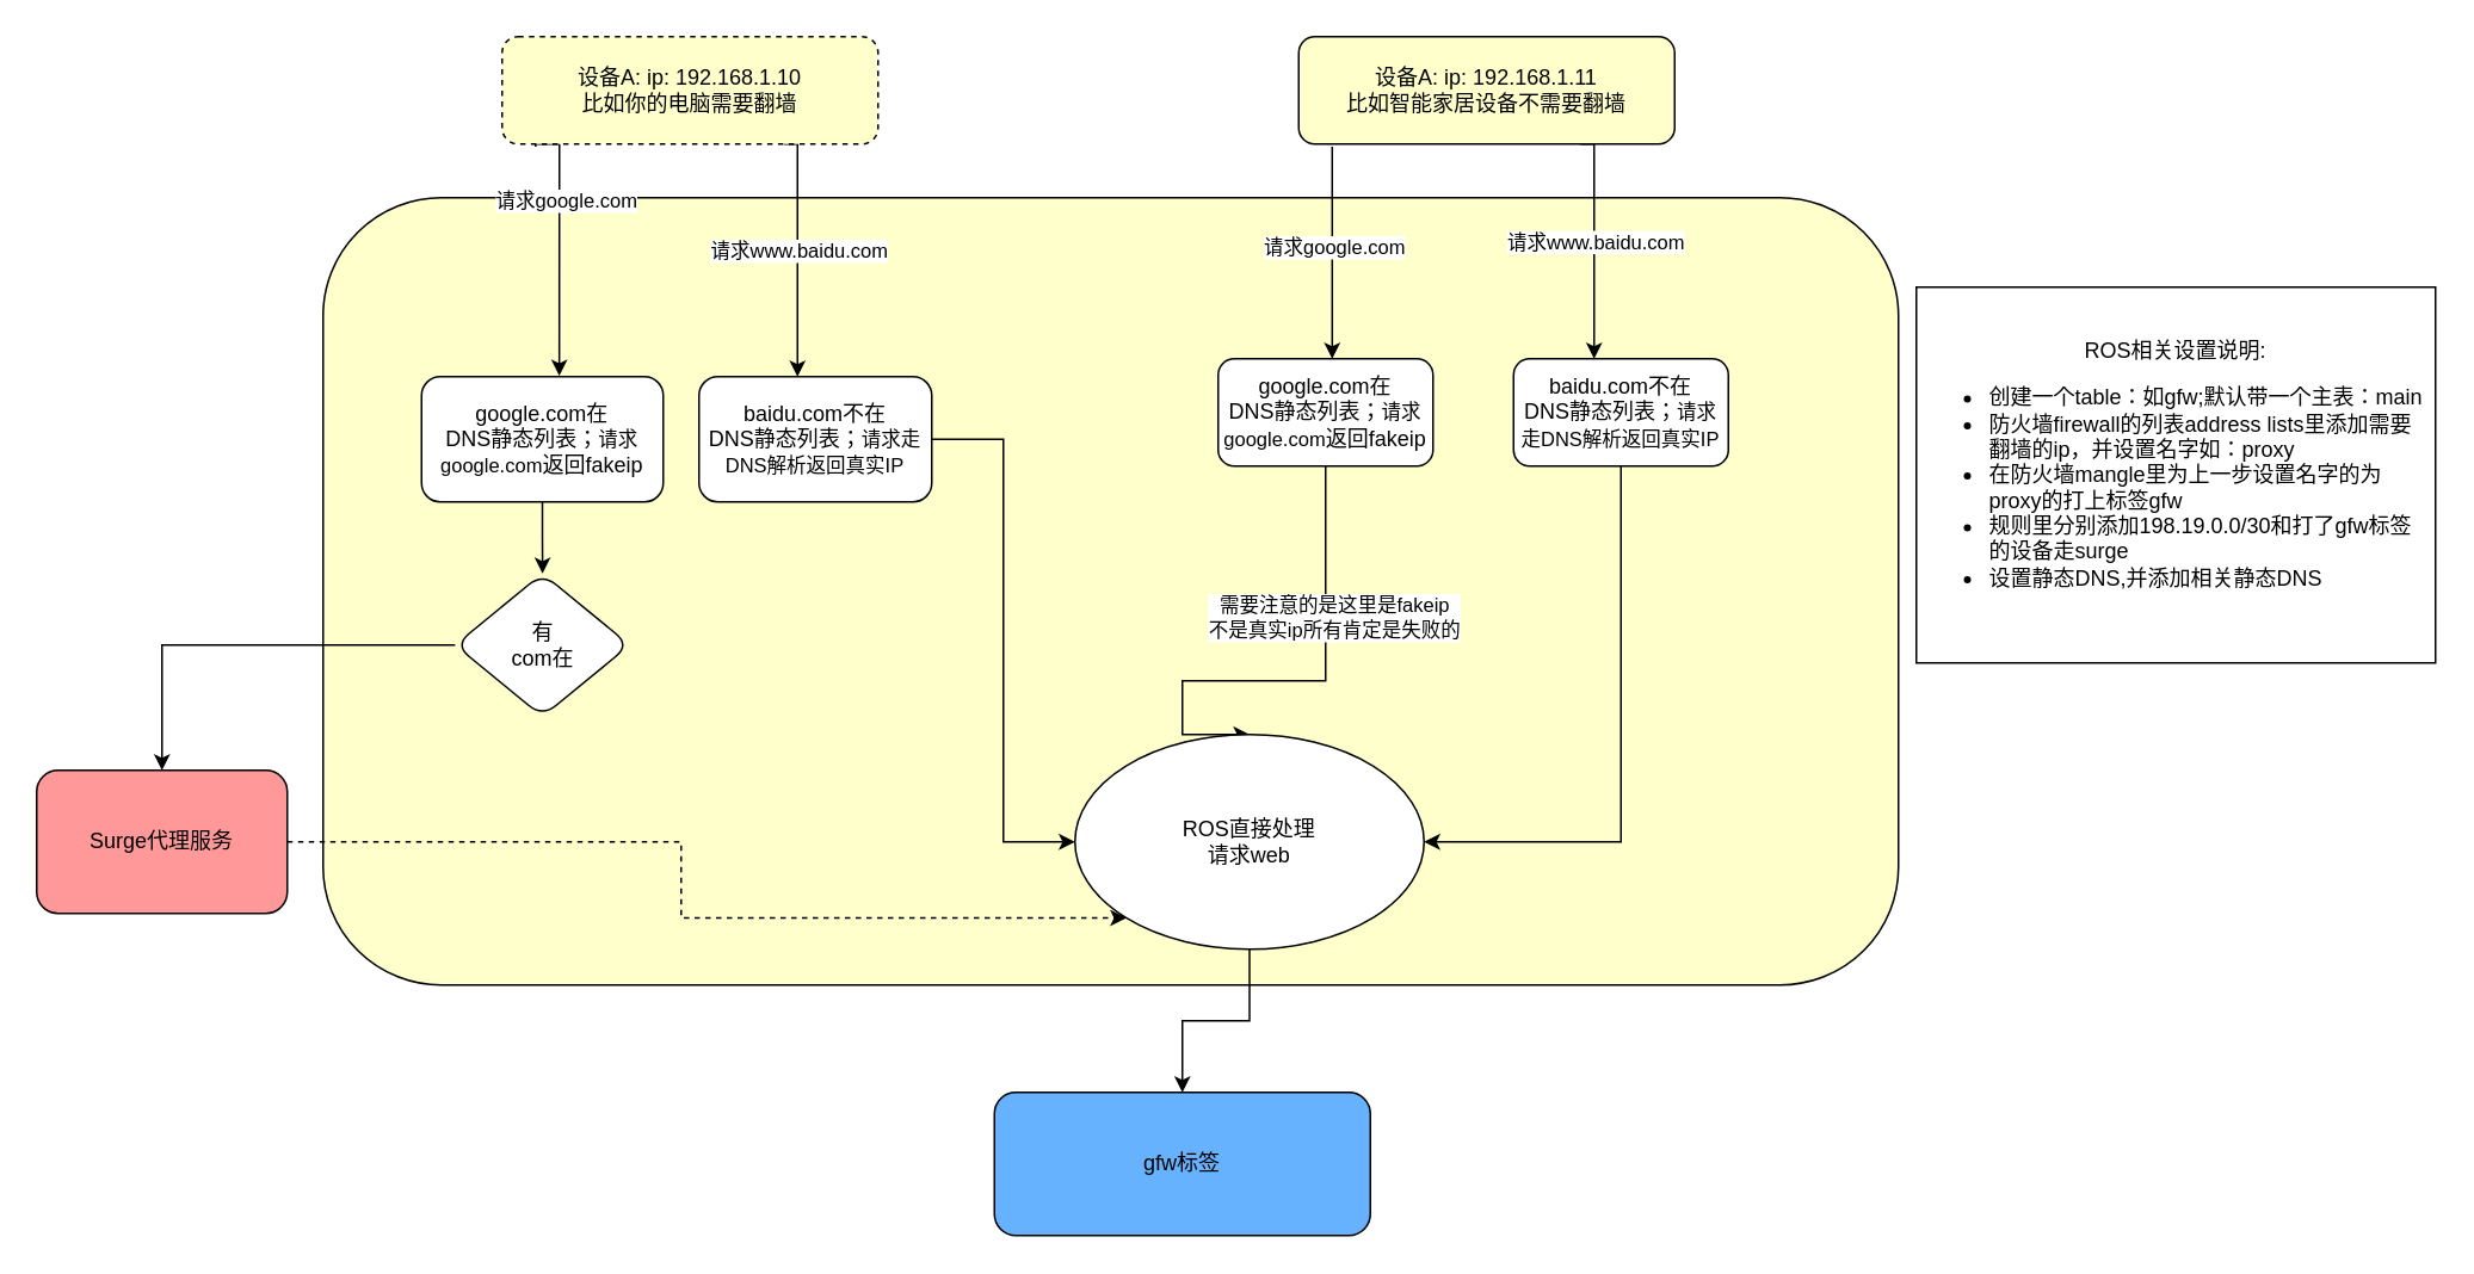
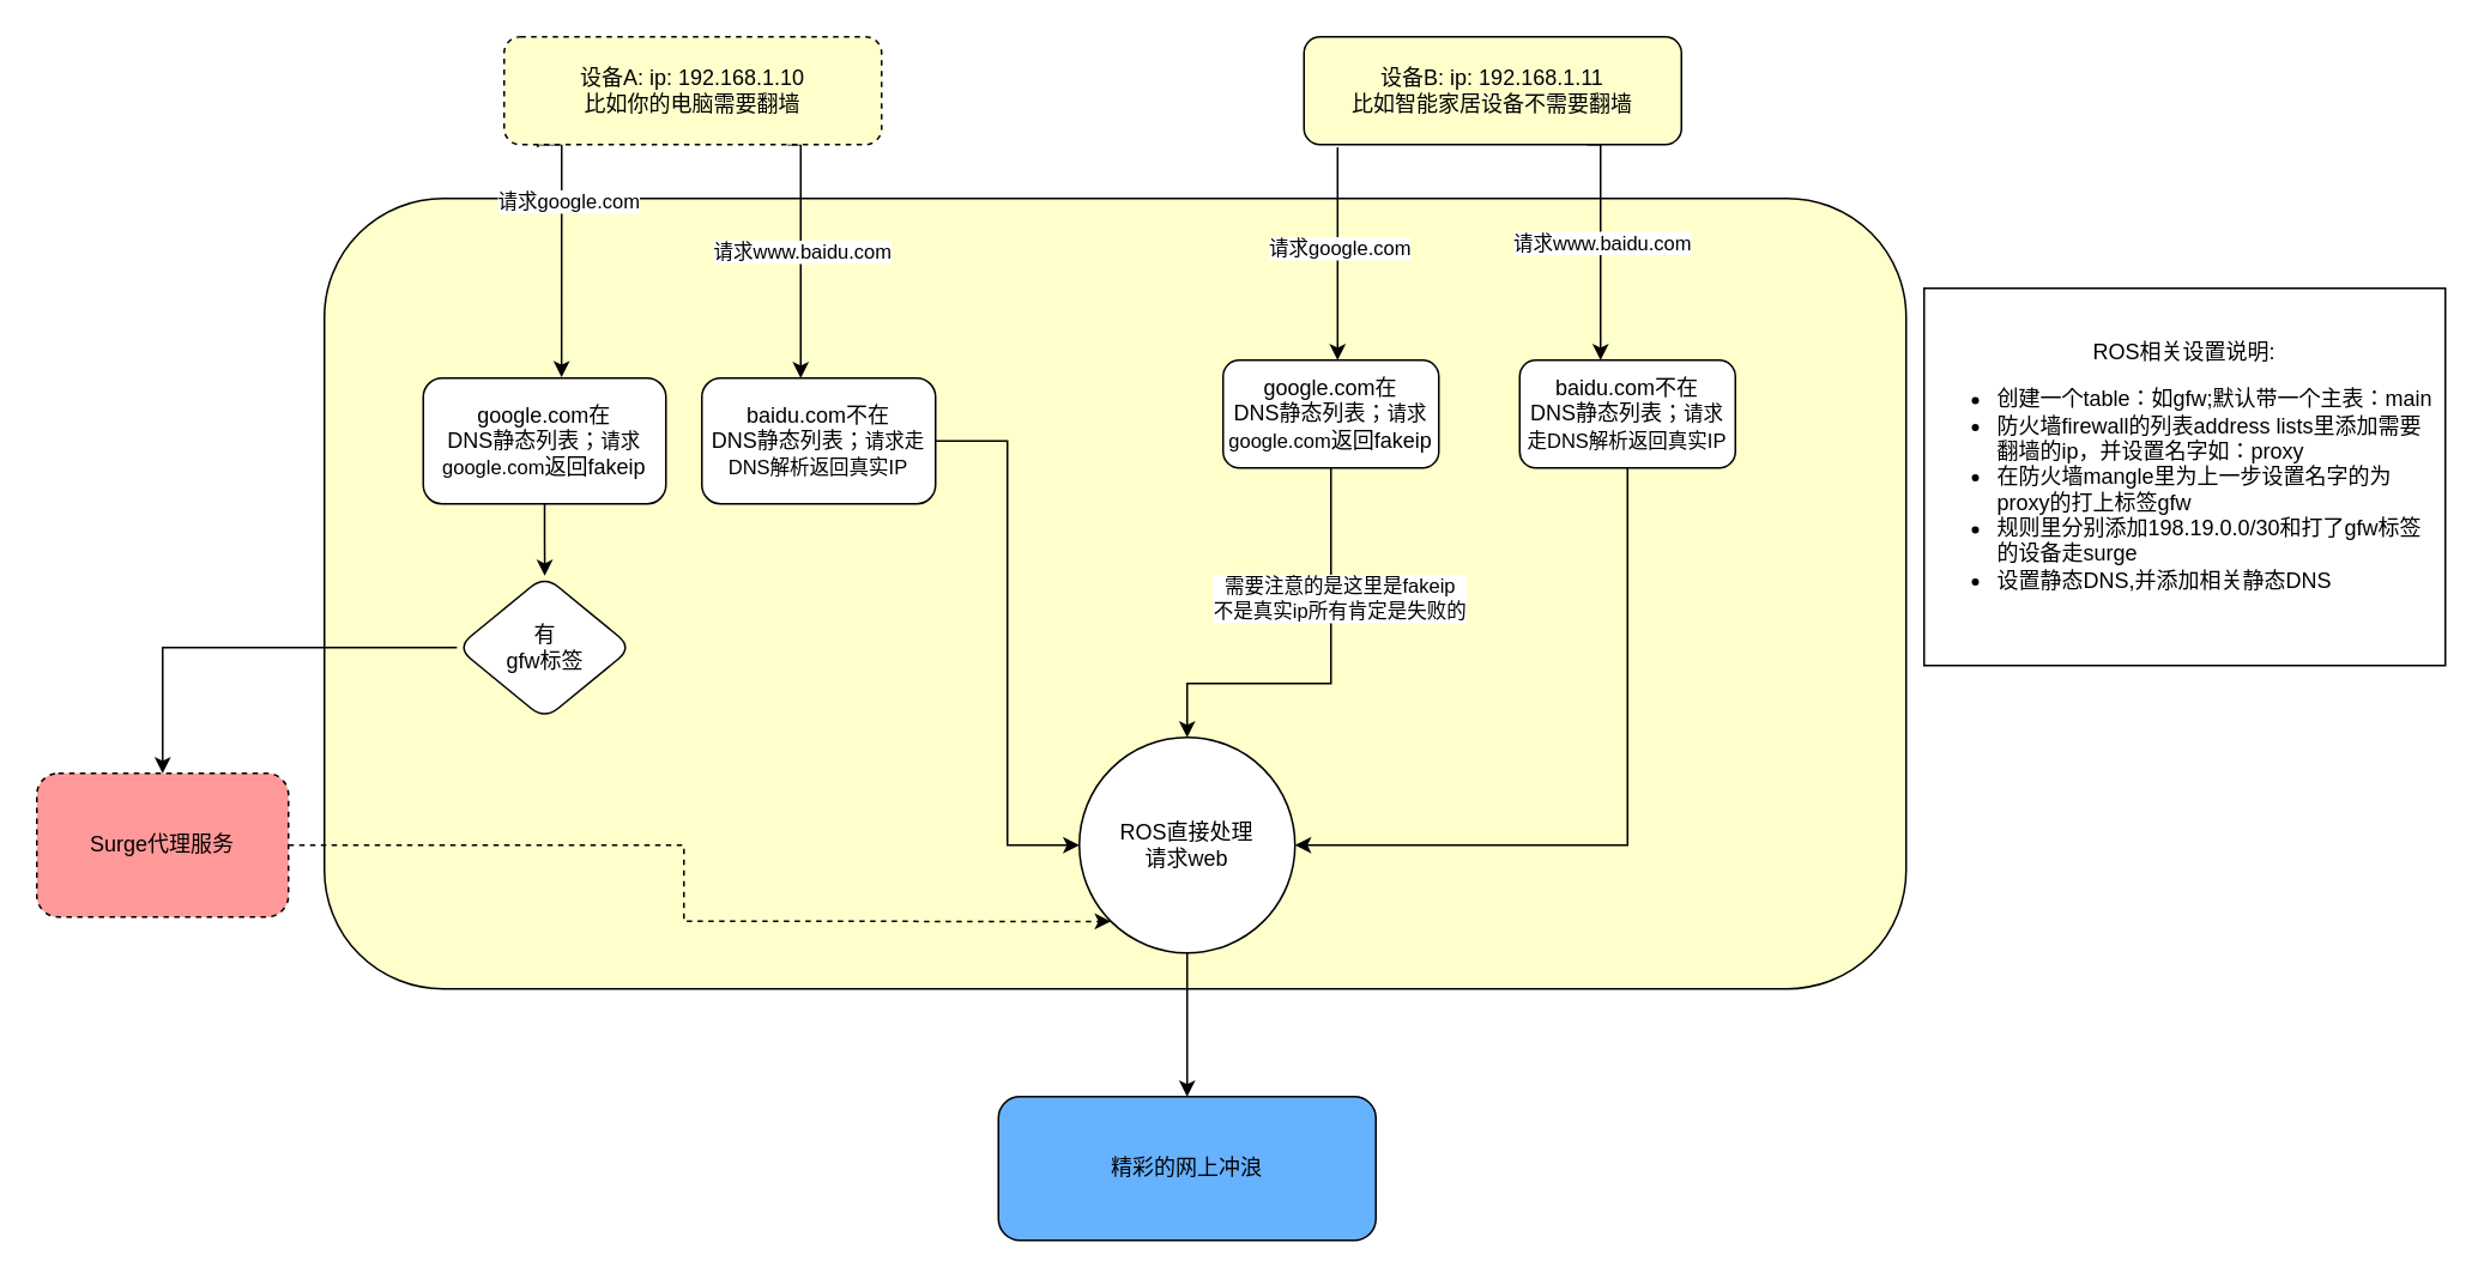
  <mxCell id="0" />
  <mxCell id="1" parent="0" />
  <mxCell id="2" value="" style="rounded=1;whiteSpace=wrap;html=1;fillColor=#FFFFCC;" parent="1" vertex="1"><mxGeometry x="180" y="110" width="880" height="440" as="geometry" /></mxCell>
  <mxCell id="3" style="edgeStyle=orthogonalEdgeStyle;rounded=0;orthogonalLoop=1;jettySize=auto;html=1;exitX=0.75;exitY=1;exitDx=0;exitDy=0;" edge="1" parent="1" source="7" target="10"><mxGeometry relative="1" as="geometry"><Array as="points"><mxPoint x="445" y="110" /><mxPoint x="445" y="110" /></Array></mxGeometry></mxCell>
  <mxCell id="4" value="请求www.baidu.com" style="edgeLabel;html=1;align=center;verticalAlign=middle;resizable=0;points=[];" vertex="1" connectable="0" parent="3"><mxGeometry x="-0.039" relative="1" as="geometry"><mxPoint y="1" as="offset" /></mxGeometry></mxCell>
  <mxCell id="5" style="edgeStyle=orthogonalEdgeStyle;rounded=0;orthogonalLoop=1;jettySize=auto;html=1;exitX=0.089;exitY=1.025;exitDx=0;exitDy=0;exitPerimeter=0;entryX=0.57;entryY=-0.007;entryDx=0;entryDy=0;entryPerimeter=0;" edge="1" parent="1" source="7" target="12"><mxGeometry relative="1" as="geometry"><Array as="points"><mxPoint x="299" y="80" /><mxPoint x="312" y="80" /></Array></mxGeometry></mxCell>
  <mxCell id="6" value="&lt;span style=&quot;&quot;&gt;请求google.com&lt;/span&gt;" style="edgeLabel;html=1;align=center;verticalAlign=middle;resizable=0;points=[];" vertex="1" connectable="0" parent="5"><mxGeometry x="-0.057" y="1" relative="1" as="geometry"><mxPoint x="3" y="-22" as="offset" /></mxGeometry></mxCell>
  <mxCell id="7" value="设备A: ip: 192.168.1.10&lt;br&gt;比如你的电脑需要翻墙" style="rounded=1;whiteSpace=wrap;html=1;fillColor=#FFFFCC;dashed=1;" parent="1" vertex="1"><mxGeometry x="280" y="20" width="210" height="60" as="geometry" /></mxCell>
- <mxCell id="8" value="gfw标签" style="rounded=1;whiteSpace=wrap;html=1;fillColor=#66B2FF;" parent="1" vertex="1"><mxGeometry x="555" y="610" width="210" height="80" as="geometry" /></mxCell>
+ <mxCell id="8" value="精彩的网上冲浪" style="rounded=1;whiteSpace=wrap;html=1;fillColor=#66B2FF;" parent="1" vertex="1"><mxGeometry x="555" y="610" width="210" height="80" as="geometry" /></mxCell>
  <mxCell id="9" style="edgeStyle=orthogonalEdgeStyle;rounded=0;orthogonalLoop=1;jettySize=auto;html=1;entryX=0;entryY=0.5;entryDx=0;entryDy=0;" edge="1" parent="1" source="10" target="27"><mxGeometry relative="1" as="geometry" /></mxCell>
  <mxCell id="10" value="baidu.com不在&lt;br&gt;DNS静态列表；&lt;span style=&quot;font-size: 11px; background-color: rgb(255, 255, 255);&quot;&gt;请求走DNS解析返回真实IP&lt;/span&gt;" style="rounded=1;whiteSpace=wrap;html=1;fillColor=#FFFFFF;" vertex="1" parent="1"><mxGeometry x="390" y="210" width="130" height="70" as="geometry" /></mxCell>
  <mxCell id="11" value="" style="edgeStyle=orthogonalEdgeStyle;rounded=0;orthogonalLoop=1;jettySize=auto;html=1;" edge="1" parent="1" source="12" target="25"><mxGeometry relative="1" as="geometry" /></mxCell>
  <mxCell id="12" value="google.com在&lt;br&gt;DNS静态列表；&lt;span style=&quot;font-size: 11px; background-color: rgb(255, 255, 255);&quot;&gt;请求google.com&lt;/span&gt;返回fakeip" style="rounded=1;whiteSpace=wrap;html=1;fillColor=#FFFFFF;" vertex="1" parent="1"><mxGeometry x="235" y="210" width="135" height="70" as="geometry" /></mxCell>
  <mxCell id="13" style="edgeStyle=orthogonalEdgeStyle;rounded=0;orthogonalLoop=1;jettySize=auto;html=1;exitX=0.75;exitY=1;exitDx=0;exitDy=0;" edge="1" parent="1" source="17" target="19"><mxGeometry relative="1" as="geometry"><Array as="points"><mxPoint x="890" y="110" /><mxPoint x="890" y="110" /></Array></mxGeometry></mxCell>
  <mxCell id="14" value="请求www.baidu.com" style="edgeLabel;html=1;align=center;verticalAlign=middle;resizable=0;points=[];" vertex="1" connectable="0" parent="13"><mxGeometry x="-0.039" relative="1" as="geometry"><mxPoint y="1" as="offset" /></mxGeometry></mxCell>
  <mxCell id="15" style="edgeStyle=orthogonalEdgeStyle;rounded=0;orthogonalLoop=1;jettySize=auto;html=1;exitX=0.089;exitY=1.025;exitDx=0;exitDy=0;exitPerimeter=0;" edge="1" parent="1" source="17" target="22"><mxGeometry relative="1" as="geometry"><Array as="points"><mxPoint x="744" y="190" /><mxPoint x="744" y="190" /></Array></mxGeometry></mxCell>
  <mxCell id="16" value="请求google.com" style="edgeLabel;html=1;align=center;verticalAlign=middle;resizable=0;points=[];" vertex="1" connectable="0" parent="15"><mxGeometry x="-0.057" y="1" relative="1" as="geometry"><mxPoint as="offset" /></mxGeometry></mxCell>
- <mxCell id="17" value="设备A: ip: 192.168.1.11&lt;br&gt;比如智能家居设备不需要翻墙" style="rounded=1;whiteSpace=wrap;html=1;fillColor=#FFFFCC;" vertex="1" parent="1"><mxGeometry x="725" y="20" width="210" height="60" as="geometry" /></mxCell>
+ <mxCell id="17" value="设备B: ip: 192.168.1.11&lt;br&gt;比如智能家居设备不需要翻墙" style="rounded=1;whiteSpace=wrap;html=1;fillColor=#FFFFCC;" vertex="1" parent="1"><mxGeometry x="725" y="20" width="210" height="60" as="geometry" /></mxCell>
  <mxCell id="18" style="edgeStyle=orthogonalEdgeStyle;rounded=0;orthogonalLoop=1;jettySize=auto;html=1;entryX=1;entryY=0.5;entryDx=0;entryDy=0;" edge="1" parent="1" source="19" target="27"><mxGeometry relative="1" as="geometry"><Array as="points"><mxPoint x="905" y="470" /></Array></mxGeometry></mxCell>
  <mxCell id="19" value="baidu.com不在&lt;br&gt;DNS静态列表；&lt;span style=&quot;font-size: 11px; background-color: rgb(255, 255, 255);&quot;&gt;请求走DNS解析返回真实IP&lt;/span&gt;" style="rounded=1;whiteSpace=wrap;html=1;fillColor=#FFFFFF;" vertex="1" parent="1"><mxGeometry x="845" y="200" width="120" height="60" as="geometry" /></mxCell>
  <mxCell id="20" style="edgeStyle=orthogonalEdgeStyle;rounded=0;orthogonalLoop=1;jettySize=auto;html=1;entryX=0.5;entryY=0;entryDx=0;entryDy=0;" edge="1" parent="1" source="22" target="27"><mxGeometry relative="1" as="geometry"><Array as="points"><mxPoint x="740" y="380" /><mxPoint x="660" y="380" /></Array></mxGeometry></mxCell>
  <mxCell id="21" value="需要注意的是这里是fakeip&lt;br&gt;不是真实ip所有肯定是失败的" style="edgeLabel;html=1;align=center;verticalAlign=middle;resizable=0;points=[];" vertex="1" connectable="0" parent="20"><mxGeometry x="-0.37" y="4" relative="1" as="geometry"><mxPoint as="offset" /></mxGeometry></mxCell>
  <mxCell id="22" value="&lt;span style=&quot;&quot;&gt;google.com在&lt;/span&gt;&lt;br style=&quot;&quot;&gt;&lt;span style=&quot;&quot;&gt;DNS静态列表；&lt;/span&gt;&lt;span style=&quot;font-size: 11px; background-color: rgb(255, 255, 255);&quot;&gt;请求google.com&lt;/span&gt;&lt;span style=&quot;&quot;&gt;返回fakeip&lt;/span&gt;" style="rounded=1;whiteSpace=wrap;html=1;fillColor=#FFFFFF;" vertex="1" parent="1"><mxGeometry x="680" y="200" width="120" height="60" as="geometry" /></mxCell>
  <mxCell id="23" value="ROS相关设置说明:&lt;br&gt;&lt;ul&gt;&lt;li style=&quot;text-align: left;&quot;&gt;创建一个table：如gfw;默认带一个主表：main&lt;/li&gt;&lt;li style=&quot;text-align: left;&quot;&gt;防火墙firewall的列表address lists里添加需要翻墙的ip，并设置名字如：proxy&lt;/li&gt;&lt;li style=&quot;text-align: left;&quot;&gt;在防火墙mangle里为上一步设置名字的为proxy的打上标签gfw&lt;/li&gt;&lt;li style=&quot;text-align: left;&quot;&gt;规则里分别添加198.19.0.0/30和打了gfw标签的设备走surge&lt;/li&gt;&lt;li style=&quot;text-align: left;&quot;&gt;设置静态DNS,并添加相关静态DNS&lt;/li&gt;&lt;/ul&gt;" style="rounded=0;whiteSpace=wrap;html=1;fillColor=#FFFFFF;" vertex="1" parent="1"><mxGeometry x="1070" y="160" width="290" height="210" as="geometry" /></mxCell>
  <mxCell id="24" style="edgeStyle=orthogonalEdgeStyle;rounded=0;orthogonalLoop=1;jettySize=auto;html=1;" edge="1" parent="1" source="25" target="29"><mxGeometry relative="1" as="geometry" /></mxCell>
- <mxCell id="25" value="有&lt;br&gt;com在" style="rhombus;whiteSpace=wrap;html=1;fillColor=#FFFFFF;rounded=1;" vertex="1" parent="1"><mxGeometry x="253.75" y="320" width="97.5" height="80" as="geometry" /></mxCell>
+ <mxCell id="25" value="有&lt;br&gt;gfw标签" style="rhombus;whiteSpace=wrap;html=1;fillColor=#FFFFFF;rounded=1;" vertex="1" parent="1"><mxGeometry x="253.75" y="320" width="97.5" height="80" as="geometry" /></mxCell>
  <mxCell id="26" style="edgeStyle=orthogonalEdgeStyle;rounded=0;orthogonalLoop=1;jettySize=auto;html=1;" edge="1" parent="1" source="27" target="8"><mxGeometry relative="1" as="geometry" /></mxCell>
- <mxCell id="27" value="ROS直接处理&lt;br&gt;请求web" style="ellipse;whiteSpace=wrap;html=1;aspect=fixed;fillColor=#FFFFFF;" vertex="1" parent="1"><mxGeometry x="600" y="410" width="195" height="120" as="geometry" /></mxCell>
+ <mxCell id="27" value="ROS直接处理&lt;br&gt;请求web" style="ellipse;whiteSpace=wrap;html=1;aspect=fixed;fillColor=#FFFFFF;" vertex="1" parent="1"><mxGeometry x="600" y="410" width="120" height="120" as="geometry" /></mxCell>
  <mxCell id="28" style="edgeStyle=orthogonalEdgeStyle;rounded=0;orthogonalLoop=1;jettySize=auto;html=1;entryX=0;entryY=1;entryDx=0;entryDy=0;dashed=1;" edge="1" parent="1" source="29" target="27"><mxGeometry relative="1" as="geometry" /></mxCell>
- <mxCell id="29" value="Surge代理服务" style="rounded=1;whiteSpace=wrap;html=1;fillColor=#FF9999;" vertex="1" parent="1"><mxGeometry x="20" y="430" width="140" height="80" as="geometry" /></mxCell>
+ <mxCell id="29" value="Surge代理服务" style="rounded=1;whiteSpace=wrap;html=1;fillColor=#FF9999;dashed=1;" vertex="1" parent="1"><mxGeometry x="20" y="430" width="140" height="80" as="geometry" /></mxCell>
